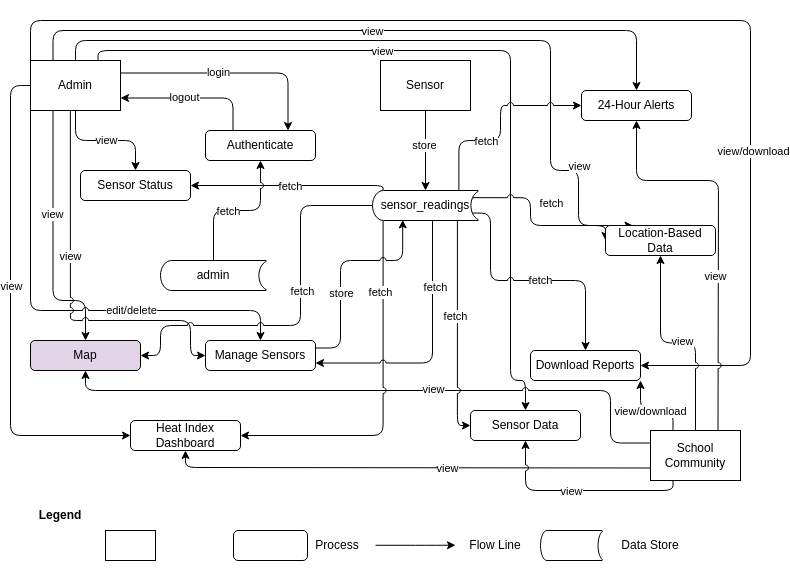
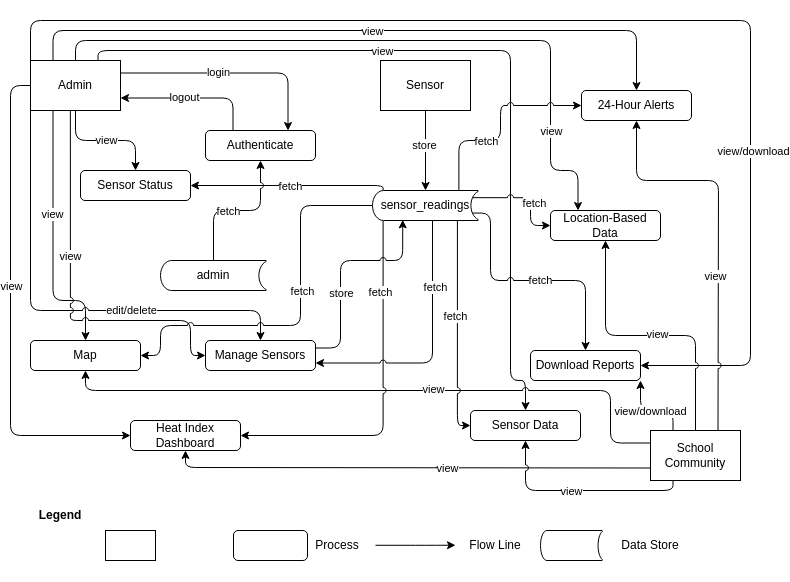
  <mxCell id="0" />
  <mxCell id="1" parent="0" />
  <mxCell id="2" value="" style="rounded=0;whiteSpace=wrap;html=1;" vertex="1" parent="1"><mxGeometry x="95" y="530" width="50" height="30" as="geometry" /></mxCell>
  <mxCell id="3" style="edgeStyle=orthogonalEdgeStyle;rounded=1;orthogonalLoop=1;jettySize=auto;html=1;" edge="1" parent="1"><mxGeometry relative="1" as="geometry"><mxPoint x="365" y="544.77" as="sourcePoint" /><mxPoint x="445" y="544.72" as="targetPoint" /><Array as="points"><mxPoint x="415" y="544.92" /><mxPoint x="415" y="544.92" /></Array></mxGeometry></mxCell>
  <mxCell id="4" value="&lt;b&gt;Legend&lt;/b&gt;" style="text;html=1;align=center;verticalAlign=middle;whiteSpace=wrap;rounded=1;" vertex="1" parent="1"><mxGeometry x="20" y="500" width="60" height="30" as="geometry" /></mxCell>
  <mxCell id="5" value="Process" style="text;html=1;align=center;verticalAlign=middle;whiteSpace=wrap;rounded=1;" vertex="1" parent="1"><mxGeometry x="297" y="530" width="60" height="30" as="geometry" /></mxCell>
  <mxCell id="6" value="Flow Line" style="text;html=1;align=center;verticalAlign=middle;whiteSpace=wrap;rounded=1;" vertex="1" parent="1"><mxGeometry x="455" y="530" width="60" height="30" as="geometry" /></mxCell>
  <mxCell id="7" value="" style="strokeWidth=1;html=1;shape=mxgraph.flowchart.stored_data;whiteSpace=wrap;rounded=1;" vertex="1" parent="1"><mxGeometry x="530" y="530" width="62" height="30" as="geometry" /></mxCell>
  <mxCell id="8" value="Data Store" style="text;html=1;align=center;verticalAlign=middle;whiteSpace=wrap;rounded=1;" vertex="1" parent="1"><mxGeometry x="610" y="530" width="60" height="30" as="geometry" /></mxCell>
  <mxCell id="9" style="edgeStyle=orthogonalEdgeStyle;rounded=1;orthogonalLoop=1;jettySize=auto;html=1;exitX=0;exitY=0.5;exitDx=0;exitDy=0;entryX=0;entryY=0.5;entryDx=0;entryDy=0;jumpStyle=arc;" edge="1" parent="1" source="29" target="67"><mxGeometry relative="1" as="geometry" /></mxCell>
  <mxCell id="10" value="view" style="edgeLabel;html=1;align=center;verticalAlign=middle;resizable=0;points=[];rounded=1;" vertex="1" connectable="0" parent="9"><mxGeometry x="-0.104" relative="1" as="geometry"><mxPoint as="offset" /></mxGeometry></mxCell>
  <mxCell id="11" style="edgeStyle=orthogonalEdgeStyle;rounded=1;orthogonalLoop=1;jettySize=auto;html=1;exitX=1;exitY=0.25;exitDx=0;exitDy=0;entryX=0.75;entryY=0;entryDx=0;entryDy=0;jumpStyle=arc;" edge="1" parent="1" source="29" target="70"><mxGeometry relative="1" as="geometry" /></mxCell>
  <mxCell id="12" value="login" style="edgeLabel;html=1;align=center;verticalAlign=middle;resizable=0;points=[];rounded=1;" vertex="1" connectable="0" parent="11"><mxGeometry x="-0.142" y="1" relative="1" as="geometry"><mxPoint as="offset" /></mxGeometry></mxCell>
  <mxCell id="13" style="edgeStyle=orthogonalEdgeStyle;rounded=1;orthogonalLoop=1;jettySize=auto;html=1;exitX=0.25;exitY=1;exitDx=0;exitDy=0;entryX=0.5;entryY=0;entryDx=0;entryDy=0;jumpStyle=arc;" edge="1" parent="1" source="29" target="71"><mxGeometry relative="1" as="geometry"><Array as="points"><mxPoint x="43" y="300" /><mxPoint x="75" y="300" /></Array></mxGeometry></mxCell>
  <mxCell id="14" value="view" style="edgeLabel;html=1;align=center;verticalAlign=middle;resizable=0;points=[];rounded=1;" vertex="1" connectable="0" parent="13"><mxGeometry x="-0.213" y="-1" relative="1" as="geometry"><mxPoint as="offset" /></mxGeometry></mxCell>
  <mxCell id="15" style="edgeStyle=orthogonalEdgeStyle;rounded=1;orthogonalLoop=1;jettySize=auto;html=1;entryX=0.5;entryY=0;entryDx=0;entryDy=0;" edge="1" parent="1" source="29" target="72"><mxGeometry relative="1" as="geometry" /></mxCell>
  <mxCell id="16" value="view" style="edgeLabel;html=1;align=center;verticalAlign=middle;resizable=0;points=[];rounded=1;" vertex="1" connectable="0" parent="15"><mxGeometry x="0.006" y="1" relative="1" as="geometry"><mxPoint as="offset" /></mxGeometry></mxCell>
  <mxCell id="17" style="edgeStyle=orthogonalEdgeStyle;rounded=1;orthogonalLoop=1;jettySize=auto;html=1;exitX=0;exitY=1;exitDx=0;exitDy=0;entryX=0.5;entryY=0;entryDx=0;entryDy=0;jumpStyle=arc;" edge="1" parent="1" source="29" target="73"><mxGeometry relative="1" as="geometry"><Array as="points"><mxPoint x="20" y="310" /><mxPoint x="250" y="310" /></Array></mxGeometry></mxCell>
  <mxCell id="18" value="edit/delete" style="edgeLabel;html=1;align=center;verticalAlign=middle;resizable=0;points=[];rounded=1;" vertex="1" connectable="0" parent="17"><mxGeometry x="0.303" y="1" relative="1" as="geometry"><mxPoint as="offset" /></mxGeometry></mxCell>
  <mxCell id="19" style="edgeStyle=orthogonalEdgeStyle;rounded=1;orthogonalLoop=1;jettySize=auto;html=1;exitX=0.443;exitY=1.005;exitDx=0;exitDy=0;entryX=0;entryY=0.5;entryDx=0;entryDy=0;jumpStyle=arc;exitPerimeter=0;" edge="1" parent="1" source="29" target="73"><mxGeometry relative="1" as="geometry"><Array as="points"><mxPoint x="60" y="320" /><mxPoint x="180" y="320" /><mxPoint x="180" y="355" /></Array></mxGeometry></mxCell>
  <mxCell id="20" value="view" style="edgeLabel;html=1;align=center;verticalAlign=middle;resizable=0;points=[];rounded=1;" vertex="1" connectable="0" parent="19"><mxGeometry x="-0.236" y="2" relative="1" as="geometry"><mxPoint x="-2" as="offset" /></mxGeometry></mxCell>
  <mxCell id="21" style="edgeStyle=orthogonalEdgeStyle;rounded=1;orthogonalLoop=1;jettySize=auto;html=1;exitX=0.75;exitY=0;exitDx=0;exitDy=0;entryX=0.5;entryY=0;entryDx=0;entryDy=0;jumpStyle=arc;" edge="1" parent="1" source="29" target="76"><mxGeometry relative="1" as="geometry"><Array as="points"><mxPoint x="88" y="50" /><mxPoint x="500" y="50" /><mxPoint x="500" y="380" /><mxPoint x="515" y="380" /></Array></mxGeometry></mxCell>
  <mxCell id="22" value="view" style="edgeLabel;html=1;align=center;verticalAlign=middle;resizable=0;points=[];rounded=1;" vertex="1" connectable="0" parent="21"><mxGeometry x="-0.263" relative="1" as="geometry"><mxPoint as="offset" /></mxGeometry></mxCell>
  <mxCell id="23" style="edgeStyle=orthogonalEdgeStyle;rounded=1;orthogonalLoop=1;jettySize=auto;html=1;exitX=0.5;exitY=0;exitDx=0;exitDy=0;entryX=0.25;entryY=0;entryDx=0;entryDy=0;jumpStyle=arc;" edge="1" parent="1" source="29" target="77"><mxGeometry relative="1" as="geometry"><Array as="points"><mxPoint x="65" y="40" /><mxPoint x="540" y="40" /><mxPoint x="540" y="170" /><mxPoint x="568" y="170" /></Array></mxGeometry></mxCell>
  <mxCell id="24" value="view" style="edgeLabel;html=1;align=center;verticalAlign=middle;resizable=0;points=[];rounded=1;" vertex="1" connectable="0" parent="23"><mxGeometry x="0.799" y="-1" relative="1" as="geometry"><mxPoint x="1" y="-38" as="offset" /></mxGeometry></mxCell>
  <mxCell id="25" style="edgeStyle=orthogonalEdgeStyle;rounded=1;orthogonalLoop=1;jettySize=auto;html=1;exitX=0.25;exitY=0;exitDx=0;exitDy=0;entryX=0.5;entryY=0;entryDx=0;entryDy=0;" edge="1" parent="1" source="29" target="78"><mxGeometry relative="1" as="geometry"><Array as="points"><mxPoint x="42" y="30" /><mxPoint x="626" y="30" /></Array></mxGeometry></mxCell>
  <mxCell id="26" value="view" style="edgeLabel;html=1;align=center;verticalAlign=middle;resizable=0;points=[];rounded=1;" vertex="1" connectable="0" parent="25"><mxGeometry x="0.03" y="-2" relative="1" as="geometry"><mxPoint x="2" y="-2" as="offset" /></mxGeometry></mxCell>
  <mxCell id="27" style="edgeStyle=orthogonalEdgeStyle;rounded=1;orthogonalLoop=1;jettySize=auto;html=1;exitX=0;exitY=0;exitDx=0;exitDy=0;entryX=1;entryY=0.5;entryDx=0;entryDy=0;jumpStyle=arc;" edge="1" parent="1" source="29" target="79"><mxGeometry relative="1" as="geometry"><Array as="points"><mxPoint x="20" y="20" /><mxPoint x="740" y="20" /><mxPoint x="740" y="365" /></Array></mxGeometry></mxCell>
  <mxCell id="28" value="view/download" style="edgeLabel;html=1;align=center;verticalAlign=middle;resizable=0;points=[];rounded=1;" vertex="1" connectable="0" parent="27"><mxGeometry x="0.506" y="2" relative="1" as="geometry"><mxPoint y="-25" as="offset" /></mxGeometry></mxCell>
  <mxCell id="29" value="Admin" style="rounded=0;whiteSpace=wrap;html=1;" vertex="1" parent="1"><mxGeometry x="20" width="90" height="50" as="geometry" y="60" /></mxCell>
  <mxCell id="30" value="Sensor" style="rounded=0;whiteSpace=wrap;html=1;" vertex="1" parent="1"><mxGeometry x="370" width="90" height="50" as="geometry" y="60" /></mxCell>
  <mxCell id="31" style="edgeStyle=orthogonalEdgeStyle;rounded=1;orthogonalLoop=1;jettySize=auto;html=1;exitX=0;exitY=0.75;exitDx=0;exitDy=0;entryX=0.5;entryY=1;entryDx=0;entryDy=0;jumpStyle=arc;" edge="1" parent="1" source="43" target="67"><mxGeometry relative="1" as="geometry"><Array as="points"><mxPoint x="430" y="467" /><mxPoint x="175" y="467" /></Array></mxGeometry></mxCell>
  <mxCell id="32" value="view" style="edgeLabel;html=1;align=center;verticalAlign=middle;resizable=0;points=[];rounded=1;" vertex="1" connectable="0" parent="31"><mxGeometry x="-0.152" relative="1" as="geometry"><mxPoint as="offset" /></mxGeometry></mxCell>
  <mxCell id="33" style="edgeStyle=orthogonalEdgeStyle;rounded=1;orthogonalLoop=1;jettySize=auto;html=1;exitX=0;exitY=0.25;exitDx=0;exitDy=0;entryX=0.5;entryY=1;entryDx=0;entryDy=0;jumpStyle=arc;" edge="1" parent="1" source="43" target="71"><mxGeometry relative="1" as="geometry"><Array as="points"><mxPoint x="600" y="443" /><mxPoint x="600" y="390" /><mxPoint x="75" y="390" /></Array></mxGeometry></mxCell>
  <mxCell id="34" value="view" style="edgeLabel;html=1;align=center;verticalAlign=middle;resizable=0;points=[];rounded=1;" vertex="1" connectable="0" parent="33"><mxGeometry x="0.021" y="-2" relative="1" as="geometry"><mxPoint x="55" as="offset" /></mxGeometry></mxCell>
  <mxCell id="35" style="edgeStyle=orthogonalEdgeStyle;rounded=1;orthogonalLoop=1;jettySize=auto;html=1;exitX=0.25;exitY=1;exitDx=0;exitDy=0;entryX=0.5;entryY=1;entryDx=0;entryDy=0;jumpStyle=arc;" edge="1" parent="1" source="43" target="76"><mxGeometry relative="1" as="geometry"><Array as="points"><mxPoint x="663" y="490" /><mxPoint x="515" y="490" /></Array></mxGeometry></mxCell>
  <mxCell id="36" value="view" style="edgeLabel;html=1;align=center;verticalAlign=middle;resizable=0;points=[];rounded=1;" vertex="1" connectable="0" parent="35"><mxGeometry x="0.08" relative="1" as="geometry"><mxPoint as="offset" /></mxGeometry></mxCell>
  <mxCell id="37" style="edgeStyle=orthogonalEdgeStyle;rounded=1;orthogonalLoop=1;jettySize=auto;html=1;exitX=0.5;exitY=0;exitDx=0;exitDy=0;entryX=0.5;entryY=1;entryDx=0;entryDy=0;jumpStyle=arc;" edge="1" parent="1" source="43" target="77"><mxGeometry relative="1" as="geometry" /></mxCell>
  <mxCell id="38" value="view" style="edgeLabel;html=1;align=center;verticalAlign=middle;resizable=0;points=[];rounded=1;" vertex="1" connectable="0" parent="37"><mxGeometry x="-0.04" y="-2" relative="1" as="geometry"><mxPoint as="offset" /></mxGeometry></mxCell>
  <mxCell id="39" style="edgeStyle=orthogonalEdgeStyle;rounded=1;orthogonalLoop=1;jettySize=auto;html=1;exitX=0.75;exitY=0;exitDx=0;exitDy=0;entryX=0.5;entryY=1;entryDx=0;entryDy=0;jumpStyle=arc;" edge="1" parent="1" source="43" target="78"><mxGeometry relative="1" as="geometry"><Array as="points"><mxPoint x="708" y="275" /><mxPoint x="708" y="275" /><mxPoint x="708" y="180" /><mxPoint x="626" y="180" /></Array></mxGeometry></mxCell>
  <mxCell id="40" value="view" style="edgeLabel;html=1;align=center;verticalAlign=middle;resizable=0;points=[];rounded=1;" vertex="1" connectable="0" parent="39"><mxGeometry x="-0.211" y="-3" relative="1" as="geometry"><mxPoint x="-6" as="offset" /></mxGeometry></mxCell>
  <mxCell id="41" style="edgeStyle=orthogonalEdgeStyle;rounded=1;orthogonalLoop=1;jettySize=auto;html=1;exitX=0.25;exitY=0;exitDx=0;exitDy=0;entryX=1;entryY=1;entryDx=0;entryDy=0;" edge="1" parent="1" source="43" target="79"><mxGeometry relative="1" as="geometry"><Array as="points"><mxPoint x="662" y="410" /><mxPoint x="630" y="410" /></Array></mxGeometry></mxCell>
  <mxCell id="42" value="view/download" style="edgeLabel;html=1;align=center;verticalAlign=middle;resizable=0;points=[];rounded=1;" vertex="1" connectable="0" parent="41"><mxGeometry x="0.188" y="-2" relative="1" as="geometry"><mxPoint x="6" y="2" as="offset" /></mxGeometry></mxCell>
  <mxCell id="43" value="School Community" style="rounded=0;whiteSpace=wrap;html=1;" vertex="1" parent="1"><mxGeometry x="640" y="430" width="90" height="50" as="geometry" /></mxCell>
  <mxCell id="44" style="edgeStyle=orthogonalEdgeStyle;rounded=1;orthogonalLoop=1;jettySize=auto;html=1;exitX=0.1;exitY=1;exitDx=0;exitDy=0;exitPerimeter=0;curved=0;entryX=1;entryY=0.5;entryDx=0;entryDy=0;jumpStyle=arc;" edge="1" parent="1" source="60" target="67"><mxGeometry relative="1" as="geometry"><mxPoint x="200" y="435" as="targetPoint" /><Array as="points"><mxPoint x="373" y="435" /></Array></mxGeometry></mxCell>
  <mxCell id="45" value="fetch" style="edgeLabel;html=1;align=center;verticalAlign=middle;resizable=0;points=[];rounded=1;" vertex="1" connectable="0" parent="44"><mxGeometry x="-0.298" y="-2" relative="1" as="geometry"><mxPoint x="-1" y="-55" as="offset" /></mxGeometry></mxCell>
  <mxCell id="46" style="edgeStyle=orthogonalEdgeStyle;rounded=1;orthogonalLoop=1;jettySize=auto;html=1;exitX=0;exitY=0.5;exitDx=0;exitDy=0;exitPerimeter=0;entryX=1;entryY=0.5;entryDx=0;entryDy=0;jumpStyle=arc;" edge="1" parent="1" source="60" target="71"><mxGeometry relative="1" as="geometry"><Array as="points"><mxPoint x="290" y="205" /><mxPoint x="290" y="325" /><mxPoint x="150" y="325" /><mxPoint x="150" y="355" /></Array></mxGeometry></mxCell>
  <mxCell id="47" value="fetch" style="edgeLabel;html=1;align=center;verticalAlign=middle;resizable=0;points=[];rounded=1;" vertex="1" connectable="0" parent="46"><mxGeometry x="-0.178" y="1" relative="1" as="geometry"><mxPoint as="offset" /></mxGeometry></mxCell>
  <mxCell id="48" style="edgeStyle=orthogonalEdgeStyle;rounded=1;orthogonalLoop=1;jettySize=auto;html=1;exitX=0.1;exitY=0;exitDx=0;exitDy=0;exitPerimeter=0;entryX=1;entryY=0.5;entryDx=0;entryDy=0;jumpStyle=arc;" edge="1" parent="1" source="60" target="72"><mxGeometry relative="1" as="geometry"><Array as="points"><mxPoint x="373" y="185" /></Array></mxGeometry></mxCell>
  <mxCell id="49" value="fetch" style="edgeLabel;html=1;align=center;verticalAlign=middle;resizable=0;points=[];rounded=1;" vertex="1" connectable="0" parent="48"><mxGeometry x="-0.086" y="-2" relative="1" as="geometry"><mxPoint x="-8" y="2" as="offset" /></mxGeometry></mxCell>
  <mxCell id="50" style="edgeStyle=orthogonalEdgeStyle;rounded=1;orthogonalLoop=1;jettySize=auto;html=1;exitX=0.5;exitY=1;exitDx=0;exitDy=0;exitPerimeter=0;jumpStyle=arc;entryX=1;entryY=0.75;entryDx=0;entryDy=0;" edge="1" parent="1" target="73"><mxGeometry relative="1" as="geometry"><mxPoint x="422" y="210" as="sourcePoint" /><mxPoint x="312" y="352.5" as="targetPoint" /><Array as="points"><mxPoint x="422" y="363" /></Array></mxGeometry></mxCell>
  <mxCell id="51" value="fetch" style="edgeLabel;html=1;align=center;verticalAlign=middle;resizable=0;points=[];rounded=1;" vertex="1" connectable="0" parent="50"><mxGeometry x="-0.433" y="2" relative="1" as="geometry"><mxPoint as="offset" /></mxGeometry></mxCell>
  <mxCell id="52" style="edgeStyle=orthogonalEdgeStyle;rounded=1;orthogonalLoop=1;jettySize=auto;html=1;exitX=0.801;exitY=0.99;exitDx=0;exitDy=0;exitPerimeter=0;entryX=0;entryY=0.5;entryDx=0;entryDy=0;jumpStyle=arc;" edge="1" parent="1" source="60" target="76"><mxGeometry relative="1" as="geometry"><Array as="points"><mxPoint x="447" y="425" /></Array></mxGeometry></mxCell>
  <mxCell id="53" value="fetch" style="edgeLabel;html=1;align=center;verticalAlign=middle;resizable=0;points=[];rounded=1;" vertex="1" connectable="0" parent="52"><mxGeometry x="-0.117" y="-2" relative="1" as="geometry"><mxPoint as="offset" /></mxGeometry></mxCell>
  <mxCell id="54" style="edgeStyle=orthogonalEdgeStyle;rounded=1;orthogonalLoop=1;jettySize=auto;html=1;exitX=0.946;exitY=0.239;exitDx=0;exitDy=0;exitPerimeter=0;entryX=0;entryY=0.5;entryDx=0;entryDy=0;jumpStyle=arc;" edge="1" parent="1" source="60" target="77"><mxGeometry relative="1" as="geometry"><Array as="points"><mxPoint x="520" y="197" /><mxPoint x="520" y="225" /></Array></mxGeometry></mxCell>
  <mxCell id="55" value="fetch" style="edgeLabel;html=1;align=center;verticalAlign=middle;resizable=0;points=[];rounded=1;" vertex="1" connectable="0" parent="54"><mxGeometry x="-0.51" y="3" relative="1" as="geometry"><mxPoint x="35" y="8" as="offset" /></mxGeometry></mxCell>
  <mxCell id="56" style="edgeStyle=orthogonalEdgeStyle;rounded=1;orthogonalLoop=1;jettySize=auto;html=1;exitX=0.815;exitY=-0.012;exitDx=0;exitDy=0;exitPerimeter=0;entryX=0;entryY=0.5;entryDx=0;entryDy=0;jumpStyle=arc;" edge="1" parent="1" source="60" target="78"><mxGeometry relative="1" as="geometry"><Array as="points"><mxPoint x="448" y="140" /><mxPoint x="490" y="140" /><mxPoint x="490" y="105" /></Array></mxGeometry></mxCell>
  <mxCell id="57" value="fetch" style="edgeLabel;html=1;align=center;verticalAlign=middle;resizable=0;points=[];rounded=1;" vertex="1" connectable="0" parent="56"><mxGeometry x="0.06" relative="1" as="geometry"><mxPoint x="-15" y="19" as="offset" /></mxGeometry></mxCell>
  <mxCell id="58" style="edgeStyle=orthogonalEdgeStyle;rounded=1;orthogonalLoop=1;jettySize=auto;html=1;exitX=0.944;exitY=0.752;exitDx=0;exitDy=0;exitPerimeter=0;entryX=0.5;entryY=0;entryDx=0;entryDy=0;jumpStyle=arc;" edge="1" parent="1" source="60" target="79"><mxGeometry relative="1" as="geometry"><mxPoint x="530" y="310" as="targetPoint" /><Array as="points"><mxPoint x="480" y="213" /><mxPoint x="480" y="280" /><mxPoint x="575" y="280" /></Array></mxGeometry></mxCell>
  <mxCell id="59" value="fetch" style="edgeLabel;html=1;align=center;verticalAlign=middle;resizable=0;points=[];rounded=1;" vertex="1" connectable="0" parent="58"><mxGeometry x="-0.033" y="1" relative="1" as="geometry"><mxPoint x="14" as="offset" /></mxGeometry></mxCell>
  <mxCell id="60" value="sensor_readings" style="strokeWidth=1;html=1;shape=mxgraph.flowchart.stored_data;whiteSpace=wrap;rounded=1;" vertex="1" parent="1"><mxGeometry x="362" y="190" width="106" height="30" as="geometry" /></mxCell>
  <mxCell id="61" style="edgeStyle=orthogonalEdgeStyle;rounded=1;orthogonalLoop=1;jettySize=auto;html=1;entryX=0.5;entryY=0;entryDx=0;entryDy=0;entryPerimeter=0;curved=0;jumpStyle=arc;" edge="1" parent="1" source="30" target="60"><mxGeometry relative="1" as="geometry" /></mxCell>
  <mxCell id="62" value="store" style="edgeLabel;html=1;align=center;verticalAlign=middle;resizable=0;points=[];rounded=1;" vertex="1" connectable="0" parent="61"><mxGeometry x="-0.162" y="-2" relative="1" as="geometry"><mxPoint as="offset" /></mxGeometry></mxCell>
  <mxCell id="63" style="edgeStyle=orthogonalEdgeStyle;rounded=1;orthogonalLoop=1;jettySize=auto;html=1;entryX=0.5;entryY=1;entryDx=0;entryDy=0;jumpStyle=arc;" edge="1" parent="1" source="65" target="70"><mxGeometry relative="1" as="geometry" /></mxCell>
  <mxCell id="64" value="fetch" style="edgeLabel;html=1;align=center;verticalAlign=middle;resizable=0;points=[];rounded=1;" vertex="1" connectable="0" parent="63"><mxGeometry x="-0.133" relative="1" as="geometry"><mxPoint as="offset" /></mxGeometry></mxCell>
  <mxCell id="65" value="admin" style="strokeWidth=1;html=1;shape=mxgraph.flowchart.stored_data;whiteSpace=wrap;rounded=1;" vertex="1" parent="1"><mxGeometry x="150" y="260" width="106" height="30" as="geometry" /></mxCell>
  <mxCell id="66" value="" style="rounded=1;whiteSpace=wrap;html=1;" vertex="1" parent="1"><mxGeometry x="223" y="530" width="74" height="30" as="geometry" /></mxCell>
  <mxCell id="67" value="Heat Index Dashboard" style="rounded=1;whiteSpace=wrap;html=1;" vertex="1" parent="1"><mxGeometry x="120" y="420" width="110" height="30" as="geometry" /></mxCell>
  <mxCell id="68" style="edgeStyle=orthogonalEdgeStyle;rounded=1;orthogonalLoop=1;jettySize=auto;html=1;exitX=0.25;exitY=0;exitDx=0;exitDy=0;entryX=1;entryY=0.75;entryDx=0;entryDy=0;jumpStyle=arc;" edge="1" parent="1" source="70" target="29"><mxGeometry relative="1" as="geometry" /></mxCell>
  <mxCell id="69" value="logout" style="edgeLabel;html=1;align=center;verticalAlign=middle;resizable=0;points=[];rounded=1;" vertex="1" connectable="0" parent="68"><mxGeometry x="0.04" y="-1" relative="1" as="geometry"><mxPoint x="-7" as="offset" /></mxGeometry></mxCell>
  <mxCell id="70" value="Authenticate" style="rounded=1;whiteSpace=wrap;html=1;" vertex="1" parent="1"><mxGeometry x="195" y="130" width="110" height="30" as="geometry" /></mxCell>
- <mxCell id="71" value="Map" style="rounded=1;whiteSpace=wrap;html=1;fillColor=#e1d5e7;" vertex="1" parent="1"><mxGeometry x="20" y="340" width="110" height="30" as="geometry" /></mxCell>
+ <mxCell id="71" value="Map" style="rounded=1;whiteSpace=wrap;html=1;" vertex="1" parent="1"><mxGeometry x="20" y="340" width="110" height="30" as="geometry" /></mxCell>
  <mxCell id="72" value="Sensor Status" style="rounded=1;whiteSpace=wrap;html=1;" vertex="1" parent="1"><mxGeometry x="70" y="170" width="110" height="30" as="geometry" /></mxCell>
  <mxCell id="73" value="Manage Sensors" style="rounded=1;whiteSpace=wrap;html=1;" vertex="1" parent="1"><mxGeometry x="195" y="340" width="110" height="30" as="geometry" /></mxCell>
  <mxCell id="74" style="edgeStyle=orthogonalEdgeStyle;rounded=1;orthogonalLoop=1;jettySize=auto;html=1;exitX=1;exitY=0.25;exitDx=0;exitDy=0;entryX=0.285;entryY=0.978;entryDx=0;entryDy=0;entryPerimeter=0;jumpStyle=arc;" edge="1" parent="1" source="73" target="60"><mxGeometry relative="1" as="geometry"><Array as="points"><mxPoint x="330" y="347" /><mxPoint x="330" y="260" /><mxPoint x="392" y="260" /></Array></mxGeometry></mxCell>
  <mxCell id="75" value="store" style="edgeLabel;html=1;align=center;verticalAlign=middle;resizable=0;points=[];rounded=1;" vertex="1" connectable="0" parent="74"><mxGeometry x="-0.307" relative="1" as="geometry"><mxPoint y="-5" as="offset" /></mxGeometry></mxCell>
  <mxCell id="76" value="Sensor Data" style="rounded=1;whiteSpace=wrap;html=1;" vertex="1" parent="1"><mxGeometry x="460" y="410" width="110" height="30" as="geometry" /></mxCell>
- <mxCell id="77" value="Location-Based Data" style="rounded=1;whiteSpace=wrap;html=1;" vertex="1" parent="1"><mxGeometry x="595" y="225" width="110" height="30" as="geometry" /></mxCell>
+ <mxCell id="77" value="Location-Based Data" style="rounded=1;whiteSpace=wrap;html=1;" vertex="1" parent="1"><mxGeometry x="540" y="210" width="110" height="30" as="geometry" /></mxCell>
  <mxCell id="78" value="24-Hour Alerts" style="rounded=1;whiteSpace=wrap;html=1;" vertex="1" parent="1"><mxGeometry x="571" y="90" width="110" height="30" as="geometry" /></mxCell>
  <mxCell id="79" value="Download Reports" style="rounded=1;whiteSpace=wrap;html=1;" vertex="1" parent="1"><mxGeometry x="520" y="350" width="110" height="30" as="geometry" /></mxCell>
